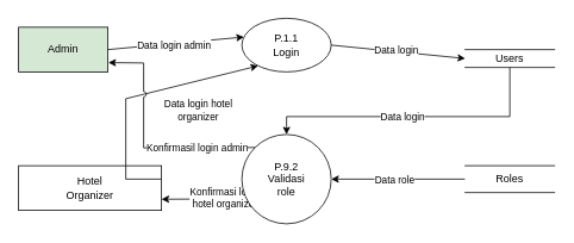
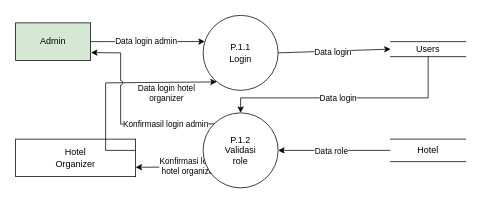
  <mxCell id="0" />
  <mxCell id="1" parent="0" />
- <mxCell id="2" value="P.1.1&lt;div&gt;Login&lt;/div&gt;" style="shape=ellipse;html=1;dashed=0;whiteSpace=wrap;aspect=fixed;perimeter=ellipsePerimeter;" parent="1" vertex="1"><mxGeometry x="270" y="20" width="100" height="60" as="geometry" /></mxCell>
+ <mxCell id="2" value="P.1.1&lt;div&gt;Login&lt;/div&gt;" style="shape=ellipse;html=1;dashed=0;whiteSpace=wrap;aspect=fixed;perimeter=ellipsePerimeter;" parent="1" vertex="1"><mxGeometry x="270" y="20" width="100" height="100" as="geometry" /></mxCell>
  <mxCell id="3" value="Admin" style="html=1;dashed=0;whiteSpace=wrap;fillColor=#d5e8d4;" parent="1" vertex="1"><mxGeometry x="20" y="30" width="100" height="50" as="geometry" /></mxCell>
  <mxCell id="4" value="Hotel&lt;div&gt;Organizer&lt;/div&gt;" style="html=1;dashed=0;whiteSpace=wrap;" parent="1" vertex="1"><mxGeometry x="20" y="185" width="160" height="50" as="geometry" /></mxCell>
  <mxCell id="5" value="Users" style="html=1;dashed=0;whiteSpace=wrap;shape=partialRectangle;right=0;left=0;" parent="1" vertex="1"><mxGeometry x="520" y="55" width="100" height="20" as="geometry" /></mxCell>
  <mxCell id="6" value="" style="endArrow=classic;html=1;rounded=0;curved=0;jumpStyle=arc;exitX=1;exitY=0.5;exitDx=0;exitDy=0;entryX=0;entryY=0.5;entryDx=0;entryDy=0;" parent="1" source="2" target="5" edge="1"><mxGeometry width="50" height="50" relative="1" as="geometry"><mxPoint x="410" y="190" as="sourcePoint" /><mxPoint x="460" y="140" as="targetPoint" /></mxGeometry></mxCell>
  <mxCell id="7" value="Data login" style="edgeLabel;html=1;align=center;verticalAlign=middle;resizable=0;points=[];" parent="6" vertex="1" connectable="0"><mxGeometry x="-0.277" y="1" relative="1" as="geometry"><mxPoint x="19" y="1" as="offset" /></mxGeometry></mxCell>
  <mxCell id="8" value="" style="endArrow=classic;html=1;rounded=0;curved=0;jumpStyle=arc;exitX=0.5;exitY=1;exitDx=0;exitDy=0;entryX=0.5;entryY=0;entryDx=0;entryDy=0;" parent="1" source="5" target="16" edge="1"><mxGeometry width="50" height="50" relative="1" as="geometry"><mxPoint x="420" y="90" as="sourcePoint" /><mxPoint x="470" y="40" as="targetPoint" /><Array as="points"><mxPoint x="570" y="130" /><mxPoint x="320" y="130" /></Array></mxGeometry></mxCell>
  <mxCell id="9" value="Data login" style="edgeLabel;html=1;align=center;verticalAlign=middle;resizable=0;points=[];" parent="8" vertex="1" connectable="0"><mxGeometry x="0.141" y="1" relative="1" as="geometry"><mxPoint x="9" y="-1" as="offset" /></mxGeometry></mxCell>
  <mxCell id="10" value="" style="endArrow=classic;html=1;rounded=0;curved=0;jumpStyle=arc;exitX=1;exitY=0.5;exitDx=0;exitDy=0;entryX=0.023;entryY=0.349;entryDx=0;entryDy=0;entryPerimeter=0;" parent="1" source="3" target="2" edge="1"><mxGeometry width="50" height="50" relative="1" as="geometry"><mxPoint x="150" y="60" as="sourcePoint" /><mxPoint x="200" y="10" as="targetPoint" /></mxGeometry></mxCell>
  <mxCell id="11" value="Data login admin" style="edgeLabel;html=1;align=center;verticalAlign=middle;resizable=0;points=[];" parent="10" vertex="1" connectable="0"><mxGeometry x="-0.322" y="1" relative="1" as="geometry"><mxPoint x="22" as="offset" /></mxGeometry></mxCell>
  <mxCell id="12" value="" style="endArrow=classic;html=1;rounded=0;curved=0;jumpStyle=arc;exitX=0.999;exitY=0.3;exitDx=0;exitDy=0;entryX=0.182;entryY=0.887;entryDx=0;entryDy=0;entryPerimeter=0;exitPerimeter=0;" parent="1" source="4" target="2" edge="1"><mxGeometry width="50" height="50" relative="1" as="geometry"><mxPoint x="170" y="450" as="sourcePoint" /><mxPoint x="271" y="362" as="targetPoint" /><Array as="points"><mxPoint x="140" y="200" /><mxPoint x="140" y="110" /></Array></mxGeometry></mxCell>
  <mxCell id="13" value="Data login hotel&lt;div&gt;organizer&lt;/div&gt;" style="edgeLabel;html=1;align=center;verticalAlign=middle;resizable=0;points=[];" parent="12" vertex="1" connectable="0"><mxGeometry x="-0.412" y="2" relative="1" as="geometry"><mxPoint x="82" y="-34" as="offset" /></mxGeometry></mxCell>
  <mxCell id="14" value="" style="endArrow=classic;html=1;rounded=0;curved=0;jumpStyle=arc;entryX=1;entryY=0.75;entryDx=0;entryDy=0;exitX=0.055;exitY=0.721;exitDx=0;exitDy=0;exitPerimeter=0;" parent="1" source="16" target="4" edge="1"><mxGeometry width="50" height="50" relative="1" as="geometry"><mxPoint x="307.19" y="387.4" as="sourcePoint" /><mxPoint x="210" y="390" as="targetPoint" /></mxGeometry></mxCell>
  <mxCell id="15" value="Konfirmasi login&lt;div&gt;hotel organizer&lt;/div&gt;" style="edgeLabel;html=1;align=center;verticalAlign=middle;resizable=0;points=[];" parent="14" vertex="1" connectable="0"><mxGeometry x="0.358" y="-1" relative="1" as="geometry"><mxPoint x="40" y="-1" as="offset" /></mxGeometry></mxCell>
- <mxCell id="16" value="P.9.2&lt;div&gt;Validasi&lt;/div&gt;&lt;div&gt;role&lt;/div&gt;" style="shape=ellipse;html=1;dashed=0;whiteSpace=wrap;aspect=fixed;perimeter=ellipsePerimeter;" parent="1" vertex="1"><mxGeometry x="270" y="150" width="100" height="100" as="geometry" /></mxCell>
+ <mxCell id="16" value="P.1.2&lt;div&gt;Validasi&lt;/div&gt;&lt;div&gt;role&lt;/div&gt;" style="shape=ellipse;html=1;dashed=0;whiteSpace=wrap;aspect=fixed;perimeter=ellipsePerimeter;" parent="1" vertex="1"><mxGeometry x="270" y="150" width="100" height="100" as="geometry" /></mxCell>
  <mxCell id="17" style="edgeStyle=none;html=1;entryX=1;entryY=0.5;entryDx=0;entryDy=0;" parent="1" source="19" target="16" edge="1"><mxGeometry relative="1" as="geometry" /></mxCell>
  <mxCell id="18" value="Data role" style="edgeLabel;html=1;align=center;verticalAlign=middle;resizable=0;points=[];" parent="17" vertex="1" connectable="0"><mxGeometry x="0.19" y="-2" relative="1" as="geometry"><mxPoint x="9" y="2" as="offset" /></mxGeometry></mxCell>
- <mxCell id="19" value="Roles" style="html=1;dashed=0;whiteSpace=wrap;shape=partialRectangle;right=0;left=0;" parent="1" vertex="1"><mxGeometry x="520" y="185" width="100" height="30" as="geometry" /></mxCell>
+ <mxCell id="19" value="Hotel" style="html=1;dashed=0;whiteSpace=wrap;shape=partialRectangle;right=0;left=0;" parent="1" vertex="1"><mxGeometry x="520" y="185" width="100" height="30" as="geometry" /></mxCell>
  <mxCell id="20" value="" style="endArrow=classic;html=1;rounded=0;curved=0;jumpStyle=arc;entryX=1.005;entryY=0.792;entryDx=0;entryDy=0;exitX=0;exitY=0;exitDx=0;exitDy=0;entryPerimeter=0;" parent="1" source="16" target="3" edge="1"><mxGeometry width="50" height="50" relative="1" as="geometry"><mxPoint x="257.19" y="150" as="sourcePoint" /><mxPoint x="70" y="150.6" as="targetPoint" /><Array as="points"><mxPoint x="160" y="165" /><mxPoint x="160" y="70" /></Array></mxGeometry></mxCell>
  <mxCell id="21" value="Konfirmasil login admin" style="edgeLabel;html=1;align=center;verticalAlign=middle;resizable=0;points=[];" parent="20" vertex="1" connectable="0"><mxGeometry x="-0.231" relative="1" as="geometry"><mxPoint x="35" as="offset" /></mxGeometry></mxCell>
